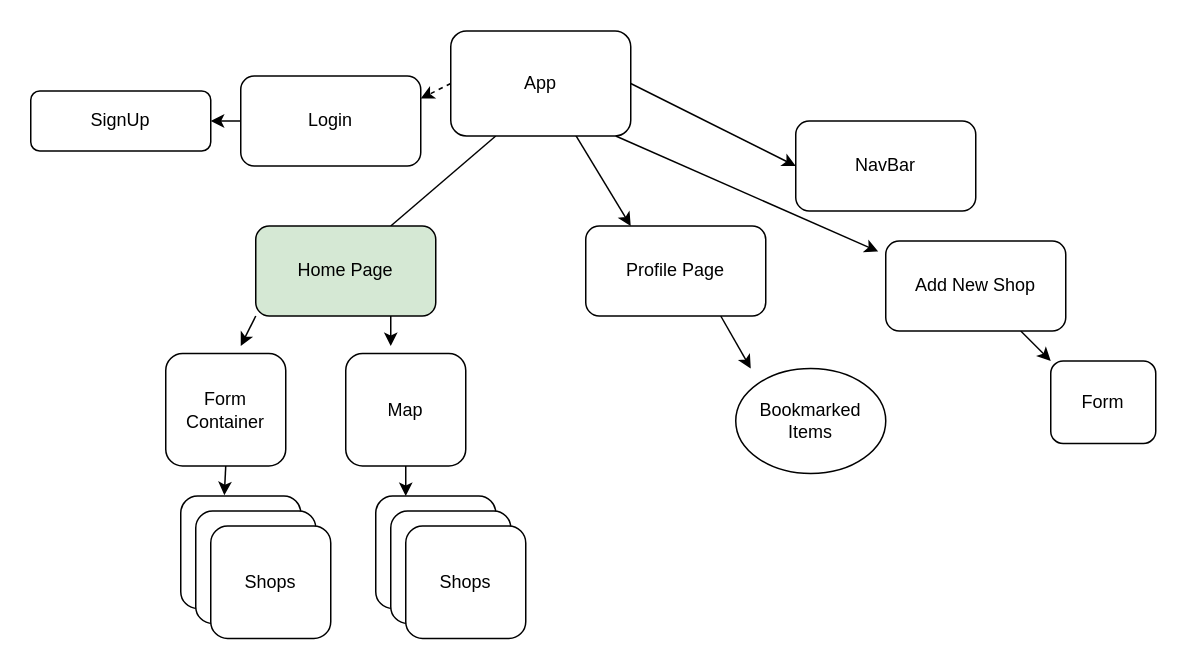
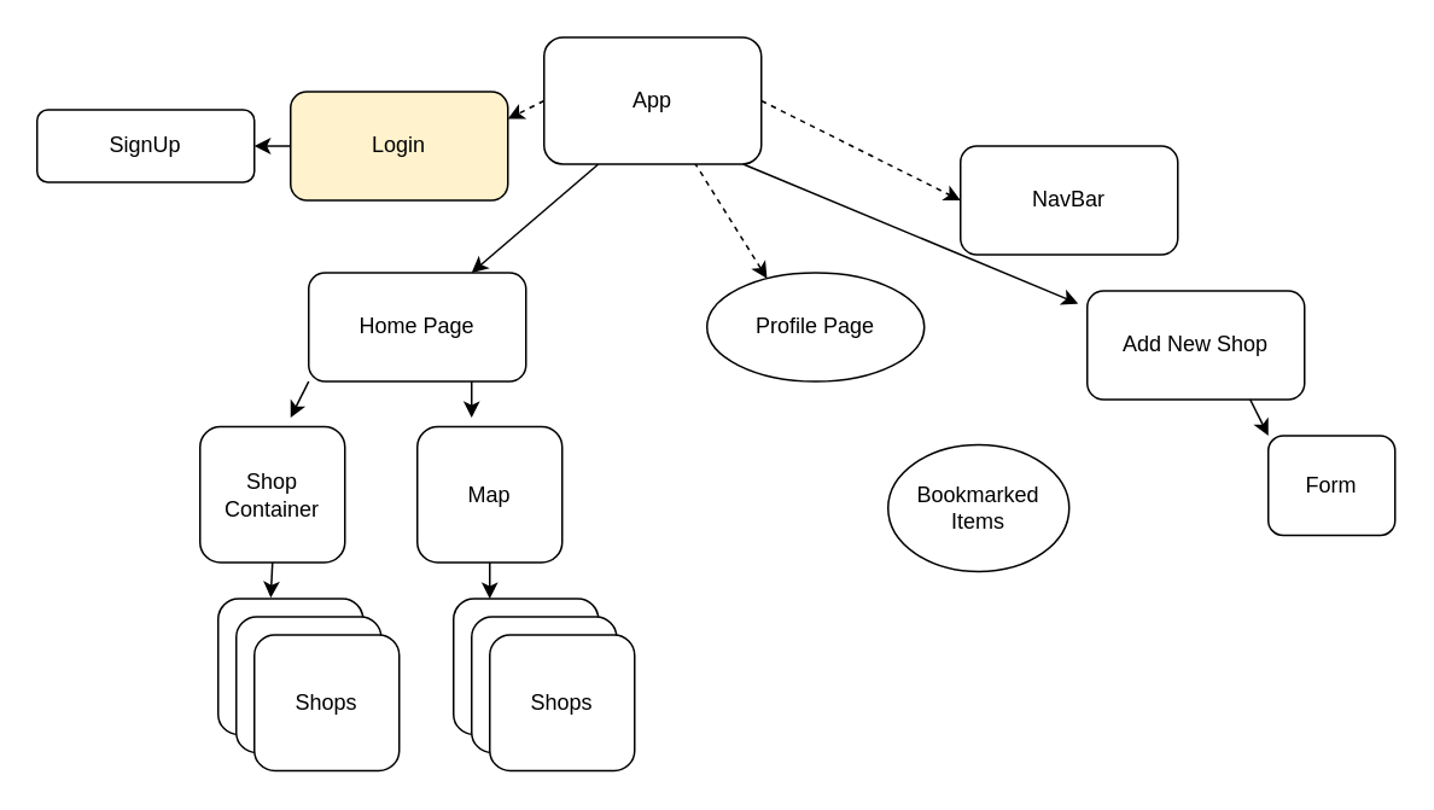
  <mxCell id="0" />
  <mxCell id="1" parent="0" />
  <mxCell id="2" style="edgeStyle=none;html=1;exitX=0;exitY=0.5;exitDx=0;exitDy=0;entryX=1;entryY=0.25;entryDx=0;entryDy=0;dashed=1;" edge="1" parent="1" source="7" target="9"><mxGeometry relative="1" as="geometry"><mxPoint x="290" y="70" as="targetPoint" /></mxGeometry></mxCell>
- <mxCell id="3" style="edgeStyle=none;html=1;exitX=1;exitY=0.5;exitDx=0;exitDy=0;entryX=0;entryY=0.5;entryDx=0;entryDy=0;" edge="1" parent="1" source="7" target="11"><mxGeometry relative="1" as="geometry" /></mxCell>
- <mxCell id="4" style="edgeStyle=none;html=1;exitX=0.25;exitY=1;exitDx=0;exitDy=0;entryX=0.75;entryY=0;entryDx=0;entryDy=0;endArrow=none;" edge="1" parent="1" source="7" target="14"><mxGeometry relative="1" as="geometry" /></mxCell>
- <mxCell id="5" style="edgeStyle=none;html=1;exitX=0.692;exitY=0.986;exitDx=0;exitDy=0;entryX=0.25;entryY=0;entryDx=0;entryDy=0;exitPerimeter=0;" edge="1" parent="1" source="7" target="16"><mxGeometry relative="1" as="geometry" /></mxCell>
+ <mxCell id="3" style="edgeStyle=none;html=1;exitX=1;exitY=0.5;exitDx=0;exitDy=0;entryX=0;entryY=0.5;entryDx=0;entryDy=0;dashed=1;" edge="1" parent="1" source="7" target="11"><mxGeometry relative="1" as="geometry" /></mxCell>
+ <mxCell id="4" style="edgeStyle=none;html=1;exitX=0.25;exitY=1;exitDx=0;exitDy=0;entryX=0.75;entryY=0;entryDx=0;entryDy=0;" edge="1" parent="1" source="7" target="14"><mxGeometry relative="1" as="geometry" /></mxCell>
+ <mxCell id="5" style="edgeStyle=none;html=1;exitX=0.692;exitY=0.986;exitDx=0;exitDy=0;entryX=0.25;entryY=0;entryDx=0;entryDy=0;exitPerimeter=0;dashed=1;" edge="1" parent="1" source="7" target="16"><mxGeometry relative="1" as="geometry" /></mxCell>
  <mxCell id="6" style="edgeStyle=none;html=1;entryX=-0.042;entryY=0.117;entryDx=0;entryDy=0;entryPerimeter=0;" edge="1" parent="1" target="18"><mxGeometry relative="1" as="geometry"><mxPoint x="410" y="90" as="sourcePoint" /></mxGeometry></mxCell>
  <mxCell id="7" value="App" style="rounded=1;whiteSpace=wrap;html=1;" vertex="1" parent="1"><mxGeometry x="300" width="120" height="70" as="geometry" y="20" /></mxCell>
  <mxCell id="8" style="edgeStyle=none;html=1;exitX=0;exitY=0.5;exitDx=0;exitDy=0;entryX=1;entryY=0.5;entryDx=0;entryDy=0;" edge="1" parent="1" source="9" target="10"><mxGeometry relative="1" as="geometry" /></mxCell>
- <mxCell id="9" value="Login" style="rounded=1;whiteSpace=wrap;html=1;" vertex="1" parent="1"><mxGeometry x="160" y="50" width="120" height="60" as="geometry" /></mxCell>
+ <mxCell id="9" value="Login" style="rounded=1;whiteSpace=wrap;html=1;fillColor=#fff2cc;" vertex="1" parent="1"><mxGeometry x="160" y="50" width="120" height="60" as="geometry" /></mxCell>
  <mxCell id="10" value="SignUp" style="rounded=1;whiteSpace=wrap;html=1;" vertex="1" parent="1"><mxGeometry x="20" y="60" width="120" height="40" as="geometry" /></mxCell>
  <mxCell id="11" value="NavBar" style="rounded=1;whiteSpace=wrap;html=1;" vertex="1" parent="1"><mxGeometry x="530" y="80" width="120" height="60" as="geometry" /></mxCell>
  <mxCell id="12" style="edgeStyle=none;html=1;exitX=0.75;exitY=1;exitDx=0;exitDy=0;" edge="1" parent="1" source="14"><mxGeometry relative="1" as="geometry"><mxPoint x="260" y="230" as="targetPoint" /></mxGeometry></mxCell>
  <mxCell id="13" style="edgeStyle=none;html=1;exitX=0;exitY=1;exitDx=0;exitDy=0;" edge="1" parent="1" source="14"><mxGeometry relative="1" as="geometry"><mxPoint x="160" y="230" as="targetPoint" /></mxGeometry></mxCell>
- <mxCell id="14" value="Home Page" style="rounded=1;whiteSpace=wrap;html=1;fillColor=#d5e8d4;" vertex="1" parent="1"><mxGeometry x="170" y="150" width="120" height="60" as="geometry" /></mxCell>
- <mxCell id="15" style="edgeStyle=none;html=1;exitX=0.75;exitY=1;exitDx=0;exitDy=0;entryX=0.1;entryY=0;entryDx=0;entryDy=0;entryPerimeter=0;" edge="1" parent="1" source="16" target="19"><mxGeometry relative="1" as="geometry" /></mxCell>
- <mxCell id="16" value="Profile Page" style="rounded=1;whiteSpace=wrap;html=1;" vertex="1" parent="1"><mxGeometry x="390" y="150" width="120" height="60" as="geometry" /></mxCell>
+ <mxCell id="14" value="Home Page" style="rounded=1;whiteSpace=wrap;html=1;" vertex="1" parent="1"><mxGeometry x="170" y="150" width="120" height="60" as="geometry" /></mxCell>
+ <mxCell id="16" value="Profile Page" style="ellipse;whiteSpace=wrap;html=1;" vertex="1" parent="1"><mxGeometry x="390" y="150" width="120" height="60" as="geometry" /></mxCell>
  <mxCell id="17" style="edgeStyle=none;html=1;exitX=0.75;exitY=1;exitDx=0;exitDy=0;entryX=0;entryY=0;entryDx=0;entryDy=0;" edge="1" parent="1" source="18" target="20"><mxGeometry relative="1" as="geometry" /></mxCell>
- <mxCell id="18" value="Add New Shop" style="rounded=1;whiteSpace=wrap;html=1;" vertex="1" parent="1"><mxGeometry x="590" y="160" width="120" height="60" as="geometry" /></mxCell>
+ <mxCell id="18" value="Add New Shop" style="rounded=1;whiteSpace=wrap;html=1;" vertex="1" parent="1"><mxGeometry x="600" y="160" width="120" height="60" as="geometry" /></mxCell>
  <mxCell id="19" value="Bookmarked Items" style="ellipse;whiteSpace=wrap;html=1;" vertex="1" parent="1"><mxGeometry x="490" y="245" width="100" height="70" as="geometry" /></mxCell>
  <mxCell id="20" value="Form" style="rounded=1;whiteSpace=wrap;html=1;" vertex="1" parent="1"><mxGeometry x="700" y="240" width="70" height="55" as="geometry" /></mxCell>
  <mxCell id="21" style="edgeStyle=none;html=1;exitX=0.5;exitY=1;exitDx=0;exitDy=0;entryX=0.363;entryY=-0.007;entryDx=0;entryDy=0;entryPerimeter=0;" edge="1" parent="1" source="22" target="28"><mxGeometry relative="1" as="geometry" /></mxCell>
- <mxCell id="22" value="Form Container" style="rounded=1;whiteSpace=wrap;html=1;" vertex="1" parent="1"><mxGeometry x="110" y="235" width="80" height="75" as="geometry" /></mxCell>
+ <mxCell id="22" value="Shop Container" style="rounded=1;whiteSpace=wrap;html=1;" vertex="1" parent="1"><mxGeometry x="110" y="235" width="80" height="75" as="geometry" /></mxCell>
  <mxCell id="23" value="" style="rounded=1;whiteSpace=wrap;html=1;" vertex="1" parent="1"><mxGeometry x="250" y="330" width="80" height="75" as="geometry" /></mxCell>
  <mxCell id="24" style="edgeStyle=none;html=1;exitX=0.5;exitY=1;exitDx=0;exitDy=0;entryX=0.25;entryY=0;entryDx=0;entryDy=0;" edge="1" parent="1" source="25" target="23"><mxGeometry relative="1" as="geometry" /></mxCell>
  <mxCell id="25" value="Map" style="rounded=1;whiteSpace=wrap;html=1;" vertex="1" parent="1"><mxGeometry x="230" y="235" width="80" height="75" as="geometry" /></mxCell>
  <mxCell id="26" value="" style="rounded=1;whiteSpace=wrap;html=1;" vertex="1" parent="1"><mxGeometry x="260" y="340" width="80" height="75" as="geometry" /></mxCell>
  <mxCell id="27" value="Shops" style="rounded=1;whiteSpace=wrap;html=1;" vertex="1" parent="1"><mxGeometry x="270" y="350" width="80" height="75" as="geometry" /></mxCell>
  <mxCell id="28" value="Shops" style="rounded=1;whiteSpace=wrap;html=1;" vertex="1" parent="1"><mxGeometry x="120" y="330" width="80" height="75" as="geometry" /></mxCell>
  <mxCell id="29" value="Shops" style="rounded=1;whiteSpace=wrap;html=1;" vertex="1" parent="1"><mxGeometry x="130" y="340" width="80" height="75" as="geometry" /></mxCell>
  <mxCell id="30" value="Shops" style="rounded=1;whiteSpace=wrap;html=1;" vertex="1" parent="1"><mxGeometry x="140" y="350" width="80" height="75" as="geometry" /></mxCell>
